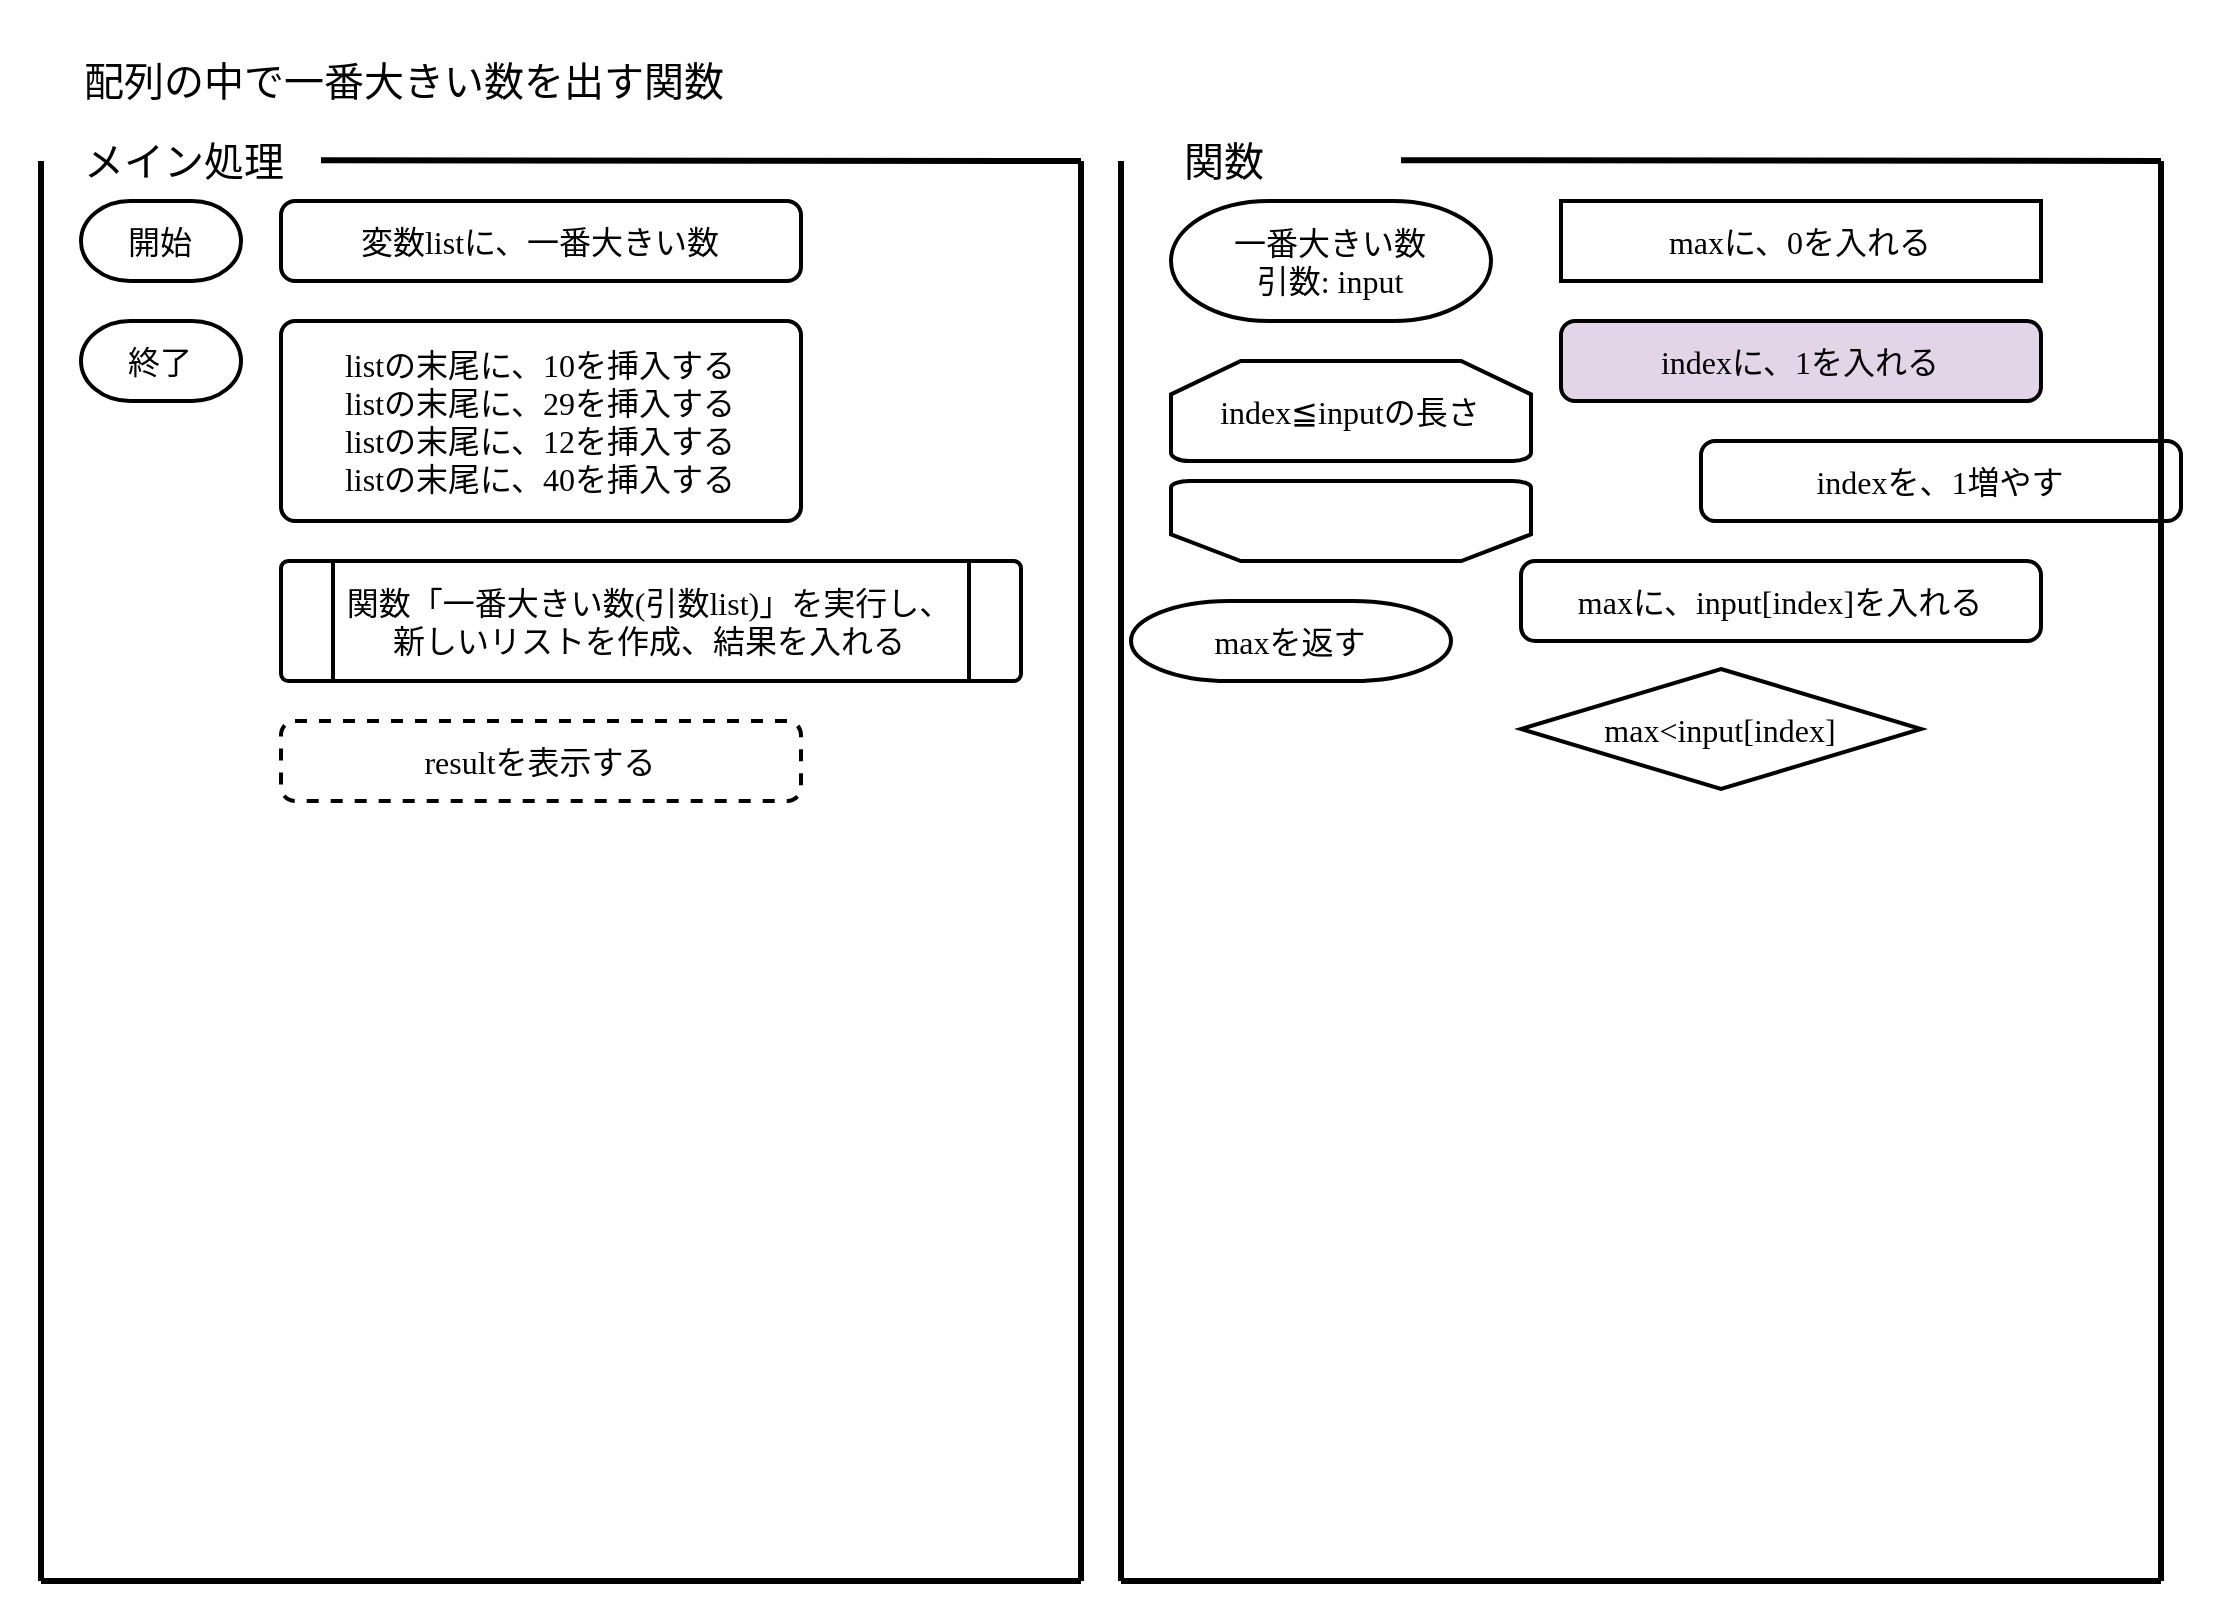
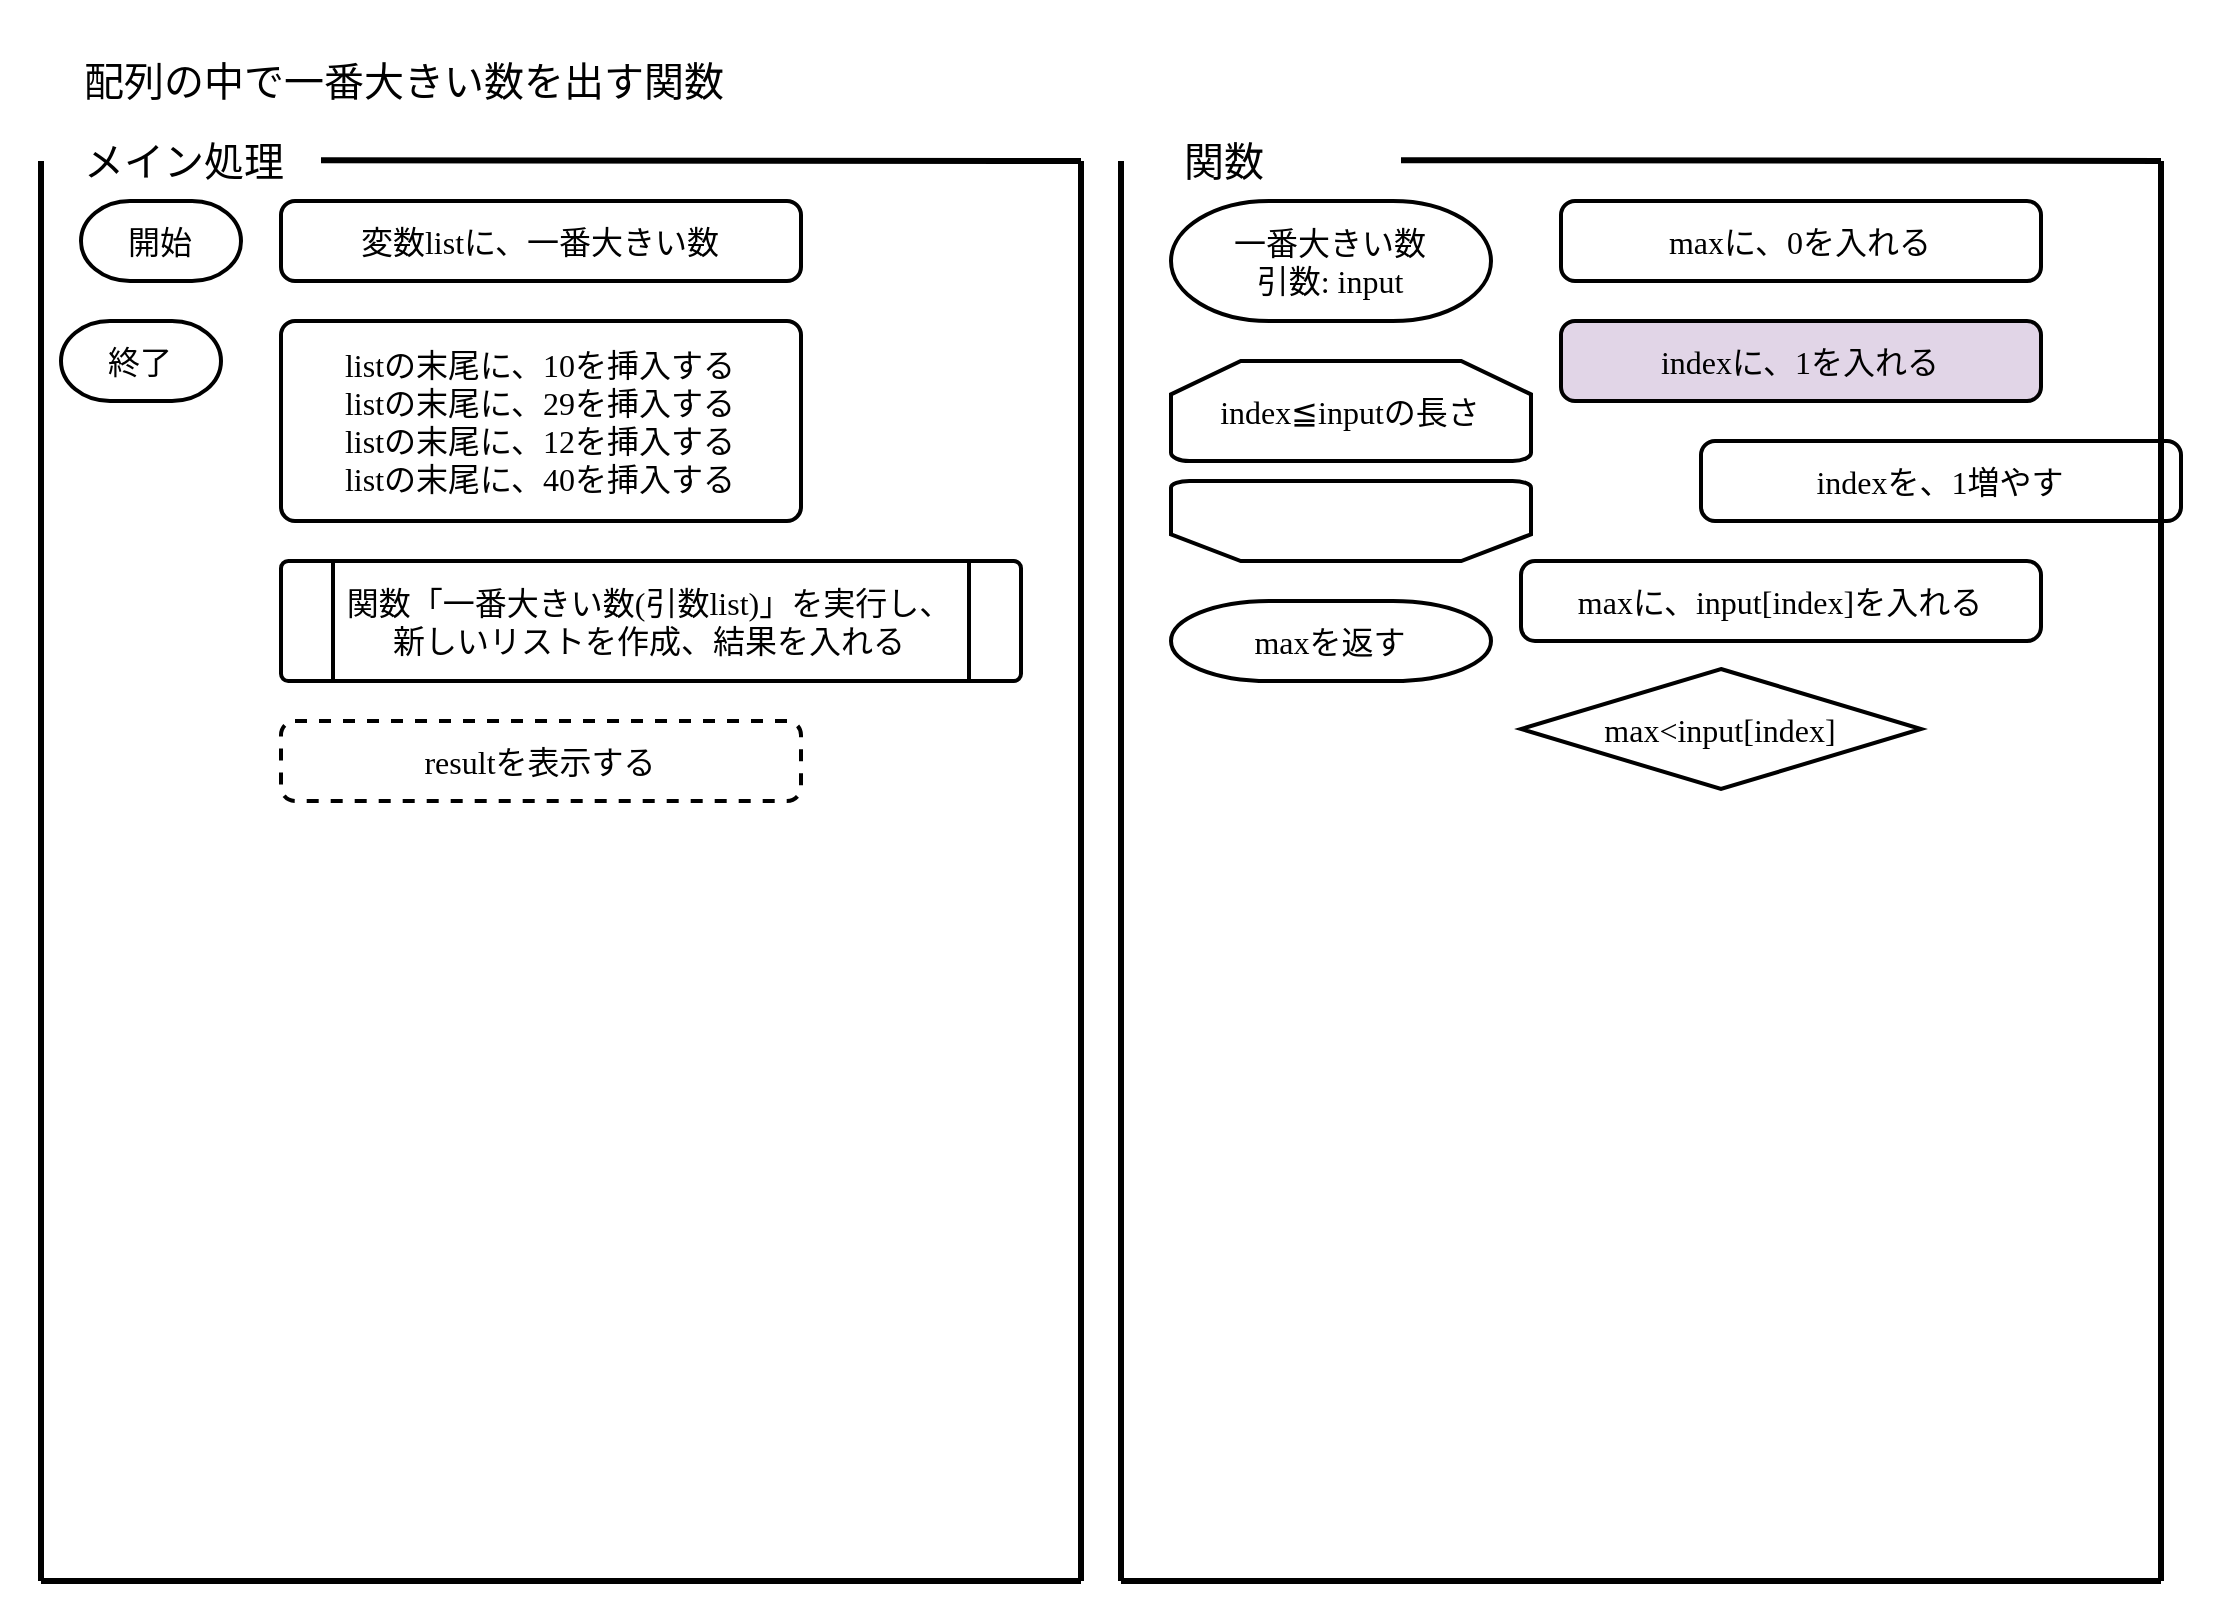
  <mxCell id="0" />
  <mxCell id="1" parent="0" />
  <mxCell id="2" value="開始" style="strokeWidth=2;shape=mxgraph.flowchart.terminator;fontSize=16;fontFamily=BIZ UDPGothic;" parent="1" vertex="1"><mxGeometry x="40" y="100" width="80" height="40" as="geometry" /></mxCell>
- <mxCell id="3" value="maxを返す" style="strokeWidth=2;shape=mxgraph.flowchart.terminator;fontSize=16;fontFamily=BIZ UDPGothic;" parent="1" vertex="1"><mxGeometry x="565" y="300" width="160" height="40" as="geometry" /></mxCell>
+ <mxCell id="3" value="maxを返す" style="strokeWidth=2;shape=mxgraph.flowchart.terminator;fontSize=16;fontFamily=BIZ UDPGothic;" parent="1" vertex="1"><mxGeometry x="585" y="300" width="160" height="40" as="geometry" /></mxCell>
  <mxCell id="4" value="resultを表示する" style="rounded=1;absoluteArcSize=1;arcSize=14;strokeWidth=2;fontSize=16;fontFamily=BIZ UDPGothic;dashed=1;" parent="1" vertex="1"><mxGeometry x="140" y="360" width="260" height="40" as="geometry" /></mxCell>
  <mxCell id="5" value="配列の中で一番大きい数を出す関数" style="text;html=1;strokeColor=none;fillColor=none;align=left;verticalAlign=middle;whiteSpace=wrap;rounded=0;fontSize=20;fontFamily=BIZ UDPGothic;movable=0;resizable=0;rotatable=0;deletable=0;editable=0;locked=1;connectable=0;" parent="1" vertex="1"><mxGeometry x="40" y="20" width="480" height="40" as="geometry" /></mxCell>
  <mxCell id="6" value="変数listに、一番大きい数" style="rounded=1;absoluteArcSize=1;arcSize=14;strokeWidth=2;fontSize=16;fontFamily=BIZ UDPGothic;" parent="1" vertex="1"><mxGeometry x="140" y="100" width="260" height="40" as="geometry" /></mxCell>
  <mxCell id="7" value="listの末尾に、10を挿入する&#10;listの末尾に、29を挿入する&#10;listの末尾に、12を挿入する&#10;listの末尾に、40を挿入する" style="rounded=1;absoluteArcSize=1;arcSize=14;strokeWidth=2;fontSize=16;fontFamily=BIZ UDPGothic;" parent="1" vertex="1"><mxGeometry x="140" y="160" width="260" height="100" as="geometry" /></mxCell>
  <mxCell id="8" style="edgeStyle=none;rounded=0;orthogonalLoop=1;jettySize=auto;html=1;fontFamily=BIZ UDPGothic;fontSize=16;fontColor=default;endArrow=none;endFill=0;strokeWidth=3;movable=0;resizable=0;rotatable=0;deletable=0;editable=0;locked=1;connectable=0;" parent="1" edge="1"><mxGeometry relative="1" as="geometry"><mxPoint x="20" y="790" as="targetPoint" /><mxPoint x="20" y="80" as="sourcePoint" /></mxGeometry></mxCell>
  <mxCell id="9" value="メイン処理" style="text;html=1;strokeColor=none;fillColor=none;align=left;verticalAlign=middle;whiteSpace=wrap;rounded=0;fontSize=20;fontFamily=BIZ UDPGothic;movable=0;resizable=0;rotatable=0;deletable=0;editable=0;locked=1;connectable=0;" parent="1" vertex="1"><mxGeometry x="40" y="60" width="110" height="40" as="geometry" /></mxCell>
  <mxCell id="10" value="関数「一番大きい数(引数list)」を実行し、&#10;新しいリストを作成、結果を入れる" style="verticalLabelPosition=middle;verticalAlign=middle;shape=process;rounded=1;size=0.071;arcSize=6;strokeWidth=2;labelPosition=center;align=center;fontFamily=BIZ UDPGothic;fontSize=16;" parent="1" vertex="1"><mxGeometry x="140" y="280" width="370" height="60" as="geometry" /></mxCell>
  <mxCell id="11" value="一番大きい数&#10;引数: input" style="strokeWidth=2;shape=mxgraph.flowchart.terminator;fontSize=16;fontFamily=BIZ UDPGothic;" parent="1" vertex="1"><mxGeometry x="585" y="100" width="160" height="60" as="geometry" /></mxCell>
- <mxCell id="12" value="maxに、0を入れる" style="absoluteArcSize=1;arcSize=14;strokeWidth=2;fontSize=16;fontFamily=BIZ UDPGothic;rounded=0;" parent="1" vertex="1"><mxGeometry x="780" y="100" width="240" height="40" as="geometry" /></mxCell>
+ <mxCell id="12" value="maxに、0を入れる" style="rounded=1;absoluteArcSize=1;arcSize=14;strokeWidth=2;fontSize=16;fontFamily=BIZ UDPGothic;" parent="1" vertex="1"><mxGeometry x="780" y="100" width="240" height="40" as="geometry" /></mxCell>
  <mxCell id="13" value="indexに、1を入れる" style="rounded=1;absoluteArcSize=1;arcSize=14;strokeWidth=2;fontSize=16;fontFamily=BIZ UDPGothic;fillColor=#e1d5e7;" parent="1" vertex="1"><mxGeometry x="780" y="160" width="240" height="40" as="geometry" /></mxCell>
  <mxCell id="14" value="index≦inputの長さ" style="strokeWidth=2;shape=mxgraph.flowchart.loop_limit;fontFamily=BIZ UDPGothic;fontSize=16;" parent="1" vertex="1"><mxGeometry x="585" y="180" width="180" height="50" as="geometry" /></mxCell>
  <mxCell id="15" value="indexを、1増やす" style="rounded=1;absoluteArcSize=1;arcSize=14;strokeWidth=2;fontSize=16;fontFamily=BIZ UDPGothic;" parent="1" vertex="1"><mxGeometry x="850" y="220" width="240" height="40" as="geometry" /></mxCell>
- <mxCell id="16" value="終了" style="strokeWidth=2;shape=mxgraph.flowchart.terminator;fontSize=16;fontFamily=BIZ UDPGothic;" parent="1" vertex="1"><mxGeometry x="40" y="160" width="80" height="40" as="geometry" /></mxCell>
+ <mxCell id="16" value="終了" style="strokeWidth=2;shape=mxgraph.flowchart.terminator;fontSize=16;fontFamily=BIZ UDPGothic;" parent="1" vertex="1"><mxGeometry x="30" y="160" width="80" height="40" as="geometry" /></mxCell>
  <mxCell id="17" style="edgeStyle=none;rounded=0;orthogonalLoop=1;jettySize=auto;html=1;fontFamily=BIZ UDPGothic;fontSize=16;fontColor=default;endArrow=none;endFill=0;strokeWidth=3;movable=0;resizable=0;rotatable=0;deletable=0;editable=0;locked=1;connectable=0;" parent="1" edge="1"><mxGeometry relative="1" as="geometry"><mxPoint x="20" y="790" as="targetPoint" /><mxPoint x="540" y="790" as="sourcePoint" /></mxGeometry></mxCell>
  <mxCell id="18" style="edgeStyle=none;rounded=0;orthogonalLoop=1;jettySize=auto;html=1;fontFamily=BIZ UDPGothic;fontSize=16;fontColor=default;endArrow=none;endFill=0;strokeWidth=3;movable=0;resizable=0;rotatable=0;deletable=0;editable=0;locked=1;connectable=0;" parent="1" edge="1"><mxGeometry relative="1" as="geometry"><mxPoint x="540" y="80" as="targetPoint" /><mxPoint x="540" y="790" as="sourcePoint" /></mxGeometry></mxCell>
  <mxCell id="19" style="edgeStyle=none;rounded=0;orthogonalLoop=1;jettySize=auto;html=1;fontFamily=BIZ UDPGothic;fontSize=16;fontColor=default;endArrow=none;endFill=0;strokeWidth=3;movable=0;resizable=0;rotatable=0;deletable=0;editable=0;locked=1;connectable=0;" parent="1" edge="1"><mxGeometry relative="1" as="geometry"><mxPoint x="540" y="80" as="targetPoint" /><mxPoint x="160" y="79.6" as="sourcePoint" /></mxGeometry></mxCell>
  <mxCell id="20" style="edgeStyle=none;rounded=0;orthogonalLoop=1;jettySize=auto;html=1;fontFamily=BIZ UDPGothic;fontSize=16;fontColor=default;endArrow=none;endFill=0;strokeWidth=3;movable=0;resizable=0;rotatable=0;deletable=0;editable=0;locked=1;connectable=0;" parent="1" edge="1"><mxGeometry relative="1" as="geometry"><mxPoint x="560" y="790" as="targetPoint" /><mxPoint x="560" y="80" as="sourcePoint" /></mxGeometry></mxCell>
  <mxCell id="21" value="関数" style="text;html=1;strokeColor=none;fillColor=none;align=left;verticalAlign=middle;whiteSpace=wrap;rounded=0;fontSize=20;fontFamily=BIZ UDPGothic;movable=1;resizable=1;rotatable=1;deletable=1;editable=1;locked=0;connectable=1;" parent="1" vertex="1"><mxGeometry x="590" y="60" width="100" height="40" as="geometry" /></mxCell>
  <mxCell id="22" style="edgeStyle=none;rounded=0;orthogonalLoop=1;jettySize=auto;html=1;fontFamily=BIZ UDPGothic;fontSize=16;fontColor=default;endArrow=none;endFill=0;strokeWidth=3;movable=0;resizable=0;rotatable=0;deletable=0;editable=0;locked=1;connectable=0;" parent="1" edge="1"><mxGeometry relative="1" as="geometry"><mxPoint x="560" y="790" as="targetPoint" /><mxPoint x="1080" y="790" as="sourcePoint" /></mxGeometry></mxCell>
  <mxCell id="23" style="edgeStyle=none;rounded=0;orthogonalLoop=1;jettySize=auto;html=1;fontFamily=BIZ UDPGothic;fontSize=16;fontColor=default;endArrow=none;endFill=0;strokeWidth=3;movable=0;resizable=0;rotatable=0;deletable=0;editable=0;locked=1;connectable=0;" parent="1" edge="1"><mxGeometry relative="1" as="geometry"><mxPoint x="1080" y="80" as="targetPoint" /><mxPoint x="1080" y="790" as="sourcePoint" /></mxGeometry></mxCell>
  <mxCell id="24" style="edgeStyle=none;rounded=0;orthogonalLoop=1;jettySize=auto;html=1;fontFamily=BIZ UDPGothic;fontSize=16;fontColor=default;endArrow=none;endFill=0;strokeWidth=3;movable=0;resizable=0;rotatable=0;deletable=0;editable=0;locked=1;connectable=0;" parent="1" edge="1"><mxGeometry relative="1" as="geometry"><mxPoint x="1080" y="80" as="targetPoint" /><mxPoint x="700" y="79.6" as="sourcePoint" /></mxGeometry></mxCell>
  <mxCell id="25" value="max&lt;input[index]" style="strokeWidth=2;shape=mxgraph.flowchart.decision;strokeColor=default;fontFamily=BIZ UDPGothic;fontSize=16;fontColor=default;fillColor=default;" parent="1" vertex="1"><mxGeometry x="760" y="334" width="200" height="60" as="geometry" /></mxCell>
  <mxCell id="26" value="maxに、input[index]を入れる" style="rounded=1;absoluteArcSize=1;arcSize=14;strokeWidth=2;fontSize=16;fontFamily=BIZ UDPGothic;" parent="1" vertex="1"><mxGeometry x="760" y="280" width="260" height="40" as="geometry" /></mxCell>
  <mxCell id="27" value="" style="strokeWidth=2;shape=mxgraph.flowchart.loop_limit;strokeColor=default;fontFamily=BIZ UDPGothic;fontSize=16;fontColor=default;fillColor=default;direction=west;" parent="1" vertex="1"><mxGeometry x="585" y="240" width="180" height="40" as="geometry" /></mxCell>
